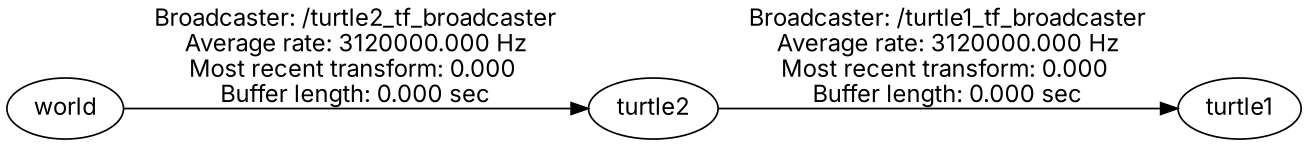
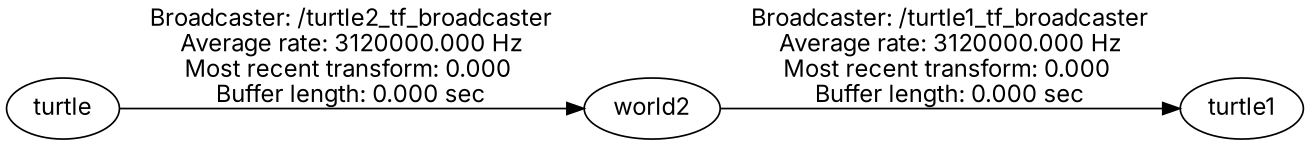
  digraph {
    fontname=Inter
    rankdir=LR
    node [fontname=Inter]
    edge [fontname=Inter]
-   world
-   turtle2
+   world [label=turtle]
+   turtle2 [label=world2]
    turtle1
    world -> turtle2 [label="Broadcaster: /turtle2_tf_broadcaster\nAverage rate: 3120000.000 Hz\nMost recent transform: 0.000 \nBuffer length: 0.000 sec\n"]
    turtle2 -> turtle1 [label="Broadcaster: /turtle1_tf_broadcaster\nAverage rate: 3120000.000 Hz\nMost recent transform: 0.000 \nBuffer length: 0.000 sec\n"]
  }
